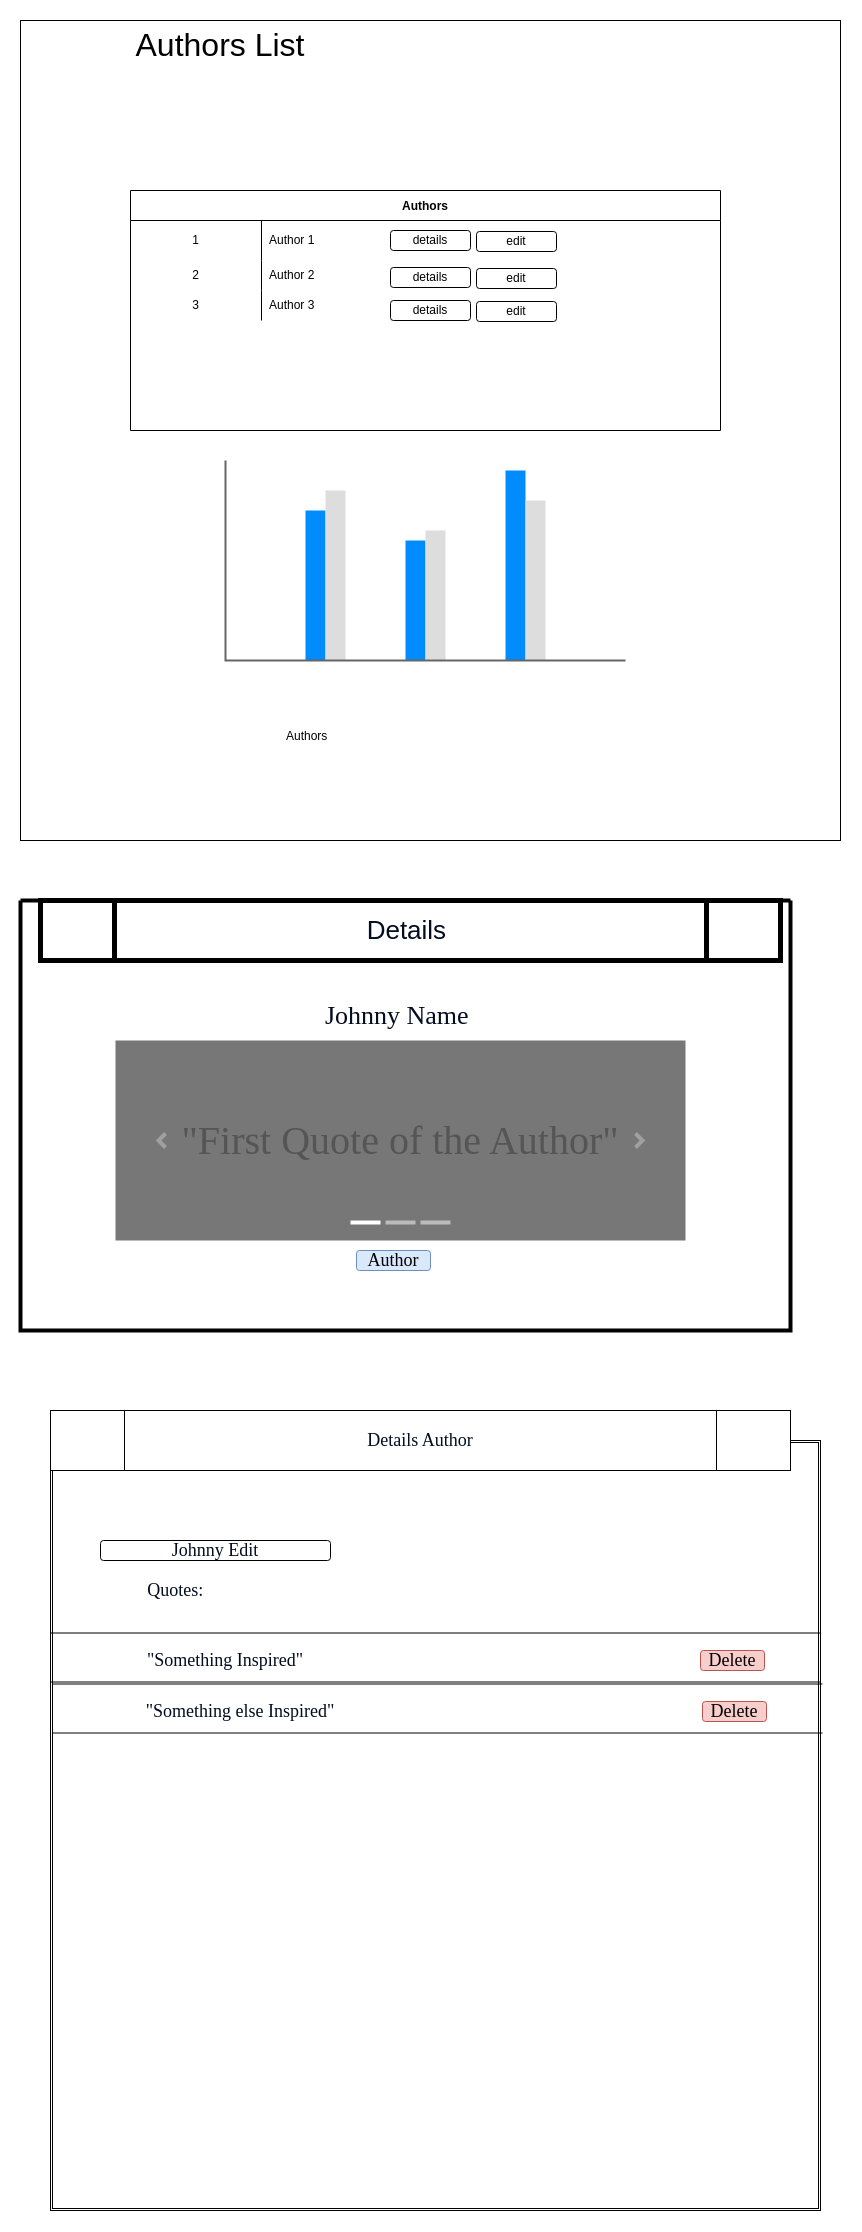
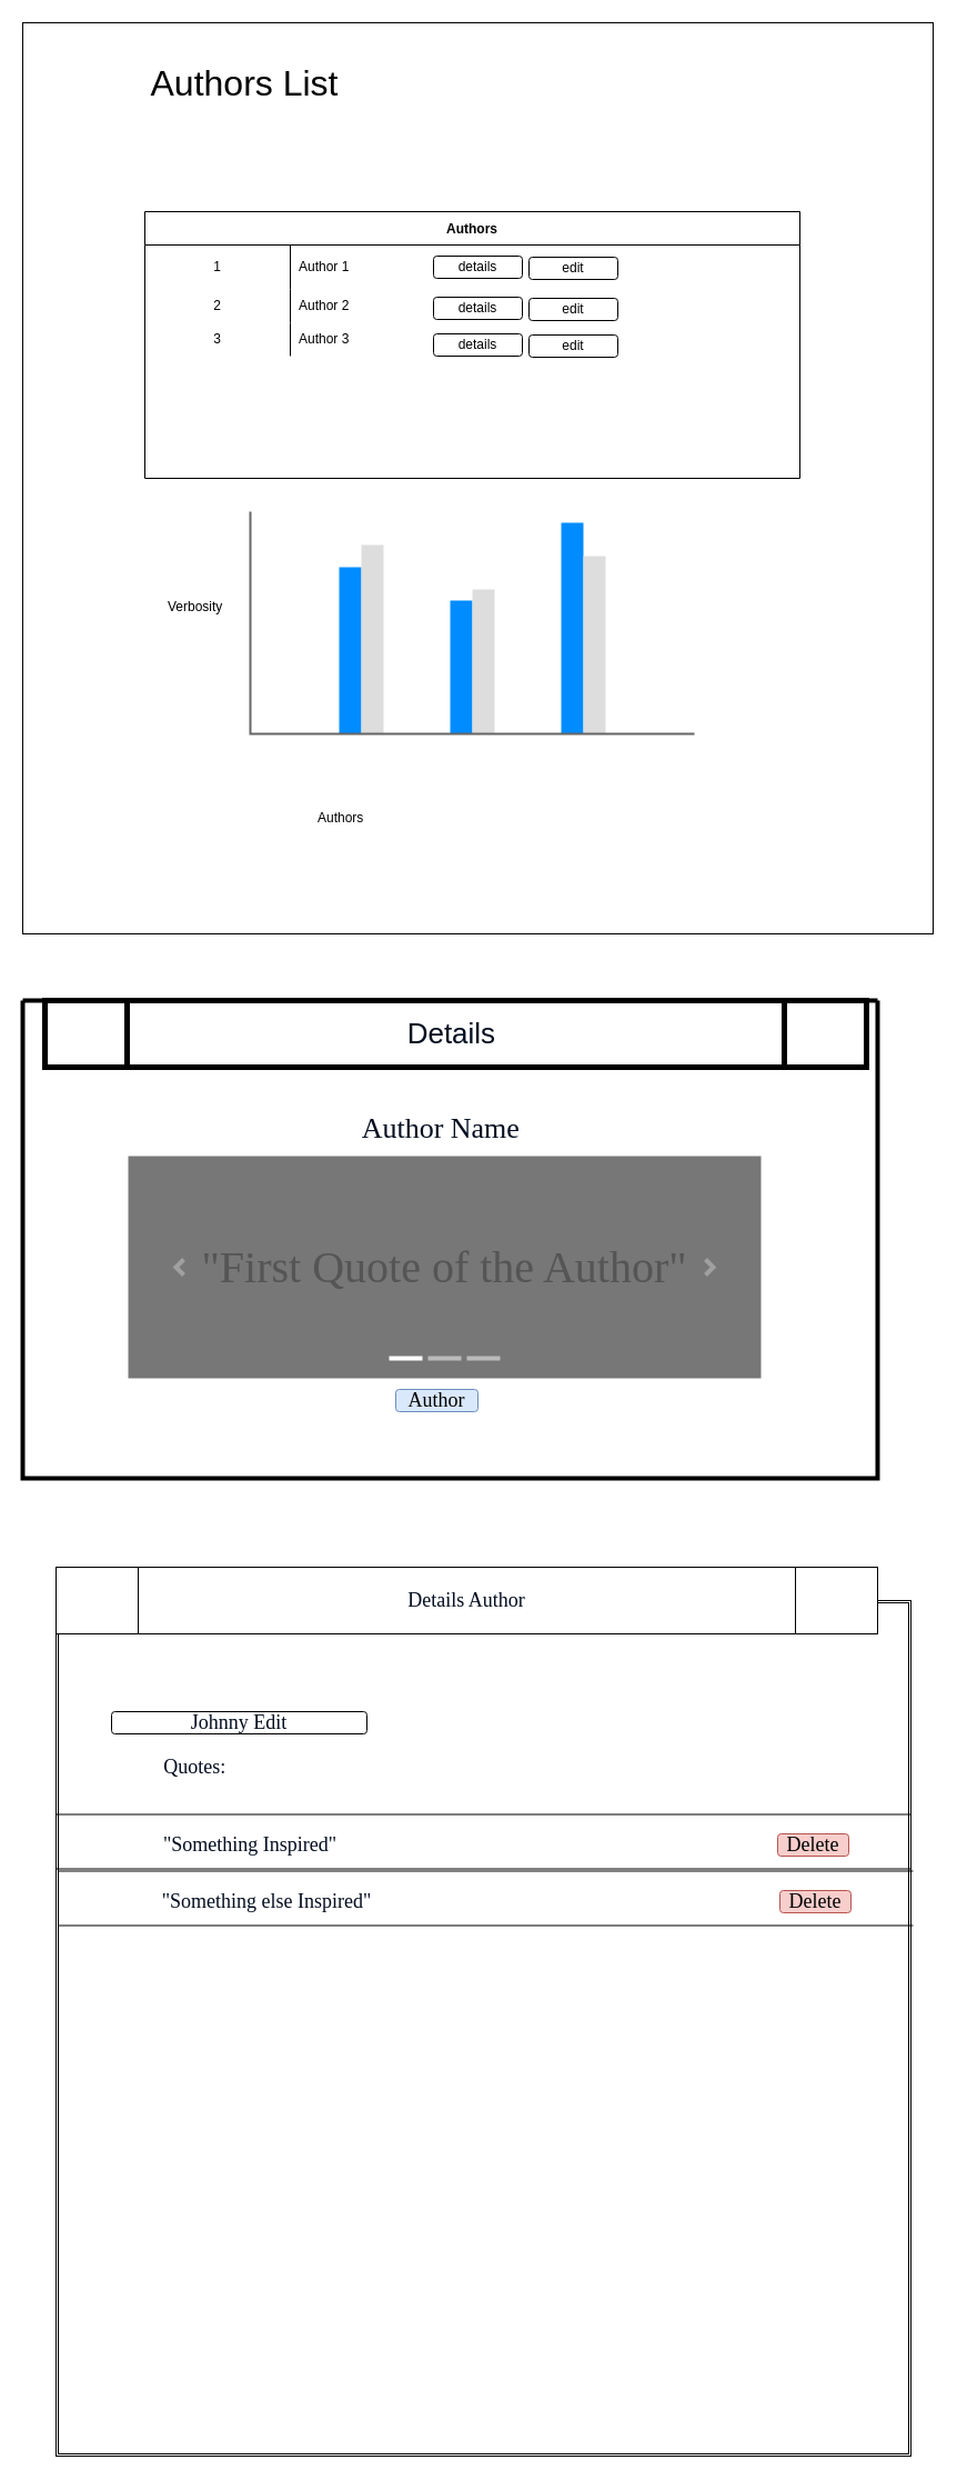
  <mxCell id="0" />
  <mxCell id="1" parent="0" />
  <mxCell id="2" value="" style="whiteSpace=wrap;html=1;aspect=fixed;" vertex="1" parent="1"><mxGeometry x="20" y="20" width="820" height="820" as="geometry" /></mxCell>
  <mxCell id="3" value="Authors" style="shape=table;startSize=30;container=1;collapsible=0;childLayout=tableLayout;fixedRows=1;rowLines=0;fontStyle=1;" vertex="1" parent="1"><mxGeometry x="130" y="190" width="590" height="240" as="geometry" /></mxCell>
  <mxCell id="4" value="" style="shape=tableRow;horizontal=0;startSize=0;swimlaneHead=0;swimlaneBody=0;top=0;left=0;bottom=0;right=0;collapsible=0;dropTarget=0;fillColor=none;points=[[0,0.5],[1,0.5]];portConstraint=eastwest;" vertex="1" parent="3"><mxGeometry y="30" width="590" height="40" as="geometry" /></mxCell>
  <mxCell id="5" value="1" style="shape=partialRectangle;html=1;whiteSpace=wrap;connectable=0;fillColor=none;top=0;left=0;bottom=0;right=0;overflow=hidden;pointerEvents=1;" vertex="1" parent="4"><mxGeometry width="131" height="40" as="geometry"><mxRectangle width="131" height="40" as="alternateBounds" /></mxGeometry></mxCell>
  <mxCell id="6" value="Author 1" style="shape=partialRectangle;html=1;whiteSpace=wrap;connectable=0;fillColor=none;top=0;left=0;bottom=0;right=0;align=left;spacingLeft=6;overflow=hidden;" vertex="1" parent="4"><mxGeometry x="131" width="459" height="40" as="geometry"><mxRectangle width="459" height="40" as="alternateBounds" /></mxGeometry></mxCell>
  <mxCell id="7" value="" style="shape=tableRow;horizontal=0;startSize=0;swimlaneHead=0;swimlaneBody=0;top=0;left=0;bottom=0;right=0;collapsible=0;dropTarget=0;fillColor=none;points=[[0,0.5],[1,0.5]];portConstraint=eastwest;" vertex="1" parent="3"><mxGeometry y="70" width="590" height="30" as="geometry" /></mxCell>
  <mxCell id="8" value="2" style="shape=partialRectangle;html=1;whiteSpace=wrap;connectable=0;fillColor=none;top=0;left=0;bottom=0;right=0;overflow=hidden;" vertex="1" parent="7"><mxGeometry width="131" height="30" as="geometry"><mxRectangle width="131" height="30" as="alternateBounds" /></mxGeometry></mxCell>
  <mxCell id="9" value="Author 2" style="shape=partialRectangle;html=1;whiteSpace=wrap;connectable=0;fillColor=none;top=0;left=0;bottom=0;right=0;align=left;spacingLeft=6;overflow=hidden;" vertex="1" parent="7"><mxGeometry x="131" width="459" height="30" as="geometry"><mxRectangle width="459" height="30" as="alternateBounds" /></mxGeometry></mxCell>
  <mxCell id="10" value="" style="shape=tableRow;horizontal=0;startSize=0;swimlaneHead=0;swimlaneBody=0;top=0;left=0;bottom=0;right=0;collapsible=0;dropTarget=0;fillColor=none;points=[[0,0.5],[1,0.5]];portConstraint=eastwest;" vertex="1" parent="3"><mxGeometry y="100" width="590" height="30" as="geometry" /></mxCell>
  <mxCell id="11" value="3" style="shape=partialRectangle;html=1;whiteSpace=wrap;connectable=0;fillColor=none;top=0;left=0;bottom=0;right=0;overflow=hidden;" vertex="1" parent="10"><mxGeometry width="131" height="30" as="geometry"><mxRectangle width="131" height="30" as="alternateBounds" /></mxGeometry></mxCell>
  <mxCell id="12" value="Author 3" style="shape=partialRectangle;html=1;whiteSpace=wrap;connectable=0;fillColor=none;top=0;left=0;bottom=0;right=0;align=left;spacingLeft=6;overflow=hidden;" vertex="1" parent="10"><mxGeometry x="131" width="459" height="30" as="geometry"><mxRectangle width="459" height="30" as="alternateBounds" /></mxGeometry></mxCell>
  <mxCell id="13" value="" style="verticalLabelPosition=bottom;shadow=0;dashed=0;align=center;html=1;verticalAlign=top;strokeWidth=1;shape=mxgraph.mockup.graphics.columnChart;strokeColor=none;strokeColor2=none;strokeColor3=#666666;fillColor2=#008cff;fillColor3=#dddddd;" vertex="1" parent="1"><mxGeometry x="225" y="460" width="400" height="200" as="geometry" /></mxCell>
  <mxCell id="14" value="Authors" style="text;strokeColor=none;fillColor=none;align=left;verticalAlign=middle;spacingLeft=4;spacingRight=4;overflow=hidden;points=[[0,0.5],[1,0.5]];portConstraint=eastwest;rotatable=0;" vertex="1" parent="1"><mxGeometry x="280" y="720" width="80" height="30" as="geometry" /></mxCell>
+ <mxCell id="15" value="Verbosity" style="text;strokeColor=none;fillColor=none;align=left;verticalAlign=middle;spacingLeft=4;spacingRight=4;overflow=hidden;points=[[0,0.5],[1,0.5]];portConstraint=eastwest;rotatable=0;" vertex="1" parent="1"><mxGeometry x="145" y="530" width="80" height="30" as="geometry" /></mxCell>
  <mxCell id="16" value="details" style="rounded=1;whiteSpace=wrap;html=1;" vertex="1" parent="1"><mxGeometry x="390" y="230" width="80" height="20" as="geometry" /></mxCell>
  <mxCell id="17" value="details" style="rounded=1;whiteSpace=wrap;html=1;" vertex="1" parent="1"><mxGeometry x="390" y="267" width="80" height="20" as="geometry" /></mxCell>
  <mxCell id="18" value="details" style="rounded=1;whiteSpace=wrap;html=1;" vertex="1" parent="1"><mxGeometry x="390" y="300" width="80" height="20" as="geometry" /></mxCell>
  <mxCell id="19" value="edit" style="rounded=1;whiteSpace=wrap;html=1;" vertex="1" parent="1"><mxGeometry x="476" y="301" width="80" height="20" as="geometry" /></mxCell>
  <mxCell id="20" value="edit" style="rounded=1;whiteSpace=wrap;html=1;" vertex="1" parent="1"><mxGeometry x="476" y="268" width="80" height="20" as="geometry" /></mxCell>
  <mxCell id="21" value="edit" style="rounded=1;whiteSpace=wrap;html=1;" vertex="1" parent="1"><mxGeometry x="476" y="231" width="80" height="20" as="geometry" /></mxCell>
- <mxCell id="22" value="Authors List" style="text;html=1;strokeColor=none;fillColor=none;align=center;verticalAlign=middle;whiteSpace=wrap;rounded=0;strokeWidth=5;fontSize=32;" vertex="1" parent="1"><mxGeometry x="130" y="30" width="180" height="30" as="geometry" /></mxCell>
+ <mxCell id="22" value="Authors List" style="text;html=1;strokeColor=none;fillColor=none;align=center;verticalAlign=middle;whiteSpace=wrap;rounded=0;strokeWidth=5;fontSize=32;" vertex="1" parent="1"><mxGeometry x="130" y="60" width="180" height="30" as="geometry" /></mxCell>
  <mxCell id="23" value="" style="swimlane;startSize=0;fontSize=13;fontColor=#1C6FFF;strokeWidth=4;" vertex="1" parent="1"><mxGeometry x="20" y="900" width="770" height="430" as="geometry" /></mxCell>
  <mxCell id="24" value="&lt;font color=&quot;#030d1f&quot; style=&quot;font-size: 26px&quot;&gt;Details&amp;nbsp;&lt;/font&gt;" style="shape=process;whiteSpace=wrap;html=1;backgroundOutline=1;fontSize=13;fontColor=#1C6FFF;strokeWidth=5;" vertex="1" parent="23"><mxGeometry x="20" width="740" height="60" as="geometry" /></mxCell>
- <mxCell id="25" value="Johnny Name&amp;nbsp;" style="text;html=1;strokeColor=none;fillColor=none;align=center;verticalAlign=middle;whiteSpace=wrap;rounded=0;fontFamily=Garamond;fontSize=26;fontColor=#030D1F;" vertex="1" parent="23"><mxGeometry x="260" y="100" width="240" height="30" as="geometry" /></mxCell>
+ <mxCell id="25" value="Author Name&amp;nbsp;" style="text;html=1;strokeColor=none;fillColor=none;align=center;verticalAlign=middle;whiteSpace=wrap;rounded=0;fontFamily=Garamond;fontSize=26;fontColor=#030D1F;" vertex="1" parent="23"><mxGeometry x="260" y="100" width="240" height="30" as="geometry" /></mxCell>
  <mxCell id="26" value="&quot;First Quote of the Author&quot;" style="html=1;shadow=0;dashed=0;strokeColor=none;strokeWidth=1;fillColor=#777777;fontColor=#555555;whiteSpace=wrap;align=center;verticalAlign=middle;fontStyle=0;fontSize=40;fontFamily=Garamond;" vertex="1" parent="23"><mxGeometry x="95" y="140" width="570" height="200" as="geometry" /></mxCell>
  <mxCell id="27" value="" style="html=1;verticalLabelPosition=bottom;labelBackgroundColor=#ffffff;verticalAlign=top;shadow=0;dashed=0;strokeWidth=4;shape=mxgraph.ios7.misc.more;strokeColor=#a0a0a0;fontFamily=Garamond;fontSize=26;fontColor=#030D1F;" vertex="1" parent="26"><mxGeometry x="1" y="0.5" width="7" height="14" relative="1" as="geometry"><mxPoint x="-50" y="-7" as="offset" /></mxGeometry></mxCell>
  <mxCell id="28" value="" style="flipH=1;html=1;verticalLabelPosition=bottom;labelBackgroundColor=#ffffff;verticalAlign=top;shadow=0;dashed=0;strokeWidth=4;shape=mxgraph.ios7.misc.more;strokeColor=#a0a0a0;fontFamily=Garamond;fontSize=26;fontColor=#030D1F;" vertex="1" parent="26"><mxGeometry y="0.5" width="7" height="14" relative="1" as="geometry"><mxPoint x="43" y="-7" as="offset" /></mxGeometry></mxCell>
  <mxCell id="29" value="" style="html=1;shadow=0;strokeColor=none;fillColor=#ffffff;fontFamily=Garamond;fontSize=26;fontColor=#030D1F;" vertex="1" parent="26"><mxGeometry x="0.5" y="1" width="30" height="4" relative="1" as="geometry"><mxPoint x="-50" y="-20" as="offset" /></mxGeometry></mxCell>
  <mxCell id="30" value="" style="html=1;shadow=0;strokeColor=none;fillColor=#BBBBBB;fontFamily=Garamond;fontSize=26;fontColor=#030D1F;" vertex="1" parent="26"><mxGeometry x="0.5" y="1" width="30" height="4" relative="1" as="geometry"><mxPoint x="-15" y="-20" as="offset" /></mxGeometry></mxCell>
  <mxCell id="31" value="" style="html=1;shadow=0;strokeColor=none;fillColor=#BBBBBB;fontFamily=Garamond;fontSize=26;fontColor=#030D1F;" vertex="1" parent="26"><mxGeometry x="0.5" y="1" width="30" height="4" relative="1" as="geometry"><mxPoint x="20" y="-20" as="offset" /></mxGeometry></mxCell>
  <mxCell id="32" value="Author" style="rounded=1;whiteSpace=wrap;html=1;fontFamily=Garamond;fontSize=18;strokeWidth=1;fillColor=#dae8fc;strokeColor=#6c8ebf;" vertex="1" parent="23"><mxGeometry x="336" y="350" width="74" height="20" as="geometry" /></mxCell>
  <mxCell id="33" value="" style="shape=ext;double=1;whiteSpace=wrap;html=1;aspect=fixed;fontFamily=Garamond;fontSize=18;fontColor=#030D1F;strokeWidth=1;" vertex="1" parent="1"><mxGeometry x="50" y="1440" width="770" height="770" as="geometry" /></mxCell>
  <mxCell id="34" value="Details Author" style="shape=process;whiteSpace=wrap;html=1;backgroundOutline=1;fontFamily=Garamond;fontSize=18;fontColor=#030D1F;strokeWidth=1;" vertex="1" parent="1"><mxGeometry x="50" y="1410" width="740" height="60" as="geometry" /></mxCell>
  <mxCell id="35" value="Johnny Edit" style="rounded=1;whiteSpace=wrap;html=1;fontFamily=Garamond;fontSize=18;fontColor=#030D1F;strokeWidth=1;" vertex="1" parent="1"><mxGeometry x="100" y="1540" width="230" height="20" as="geometry" /></mxCell>
  <mxCell id="36" value="Quotes:&amp;nbsp;" style="text;html=1;strokeColor=none;fillColor=none;align=center;verticalAlign=middle;whiteSpace=wrap;rounded=0;fontFamily=Garamond;fontSize=18;fontColor=#030D1F;" vertex="1" parent="1"><mxGeometry x="110" y="1575" width="135" height="30" as="geometry" /></mxCell>
  <mxCell id="37" value="" style="endArrow=none;html=1;rounded=0;fontFamily=Garamond;fontSize=18;fontColor=#030D1F;entryX=1;entryY=0.25;entryDx=0;entryDy=0;exitX=0;exitY=0.25;exitDx=0;exitDy=0;" edge="1" parent="1" source="33" target="33"><mxGeometry width="50" height="50" relative="1" as="geometry"><mxPoint x="441" y="1577" as="sourcePoint" /><mxPoint x="491" y="1527" as="targetPoint" /><Array as="points" /></mxGeometry></mxCell>
  <mxCell id="38" value="" style="endArrow=none;html=1;rounded=0;fontFamily=Garamond;fontSize=18;fontColor=#030D1F;entryX=1;entryY=0.25;entryDx=0;entryDy=0;exitX=0;exitY=0.25;exitDx=0;exitDy=0;" edge="1" parent="1"><mxGeometry width="50" height="50" relative="1" as="geometry"><mxPoint x="50" y="1681.5" as="sourcePoint" /><mxPoint x="820" y="1681.5" as="targetPoint" /><Array as="points" /></mxGeometry></mxCell>
  <mxCell id="39" value="&quot;Something Inspired&quot;" style="text;html=1;strokeColor=none;fillColor=none;align=center;verticalAlign=middle;whiteSpace=wrap;rounded=0;fontFamily=Garamond;fontSize=18;fontColor=#030D1F;" vertex="1" parent="1"><mxGeometry x="140" y="1640" width="170" height="40" as="geometry" /></mxCell>
  <mxCell id="40" value="Delete" style="rounded=1;whiteSpace=wrap;html=1;fontFamily=Garamond;fontSize=18;strokeWidth=1;fillColor=#f8cecc;strokeColor=#b85450;" vertex="1" parent="1"><mxGeometry x="700" y="1650" width="64" height="20" as="geometry" /></mxCell>
  <mxCell id="41" value="" style="endArrow=none;html=1;rounded=0;fontFamily=Garamond;fontSize=18;fontColor=#030D1F;entryX=1;entryY=0.25;entryDx=0;entryDy=0;exitX=0;exitY=0.25;exitDx=0;exitDy=0;" edge="1" parent="1"><mxGeometry width="50" height="50" relative="1" as="geometry"><mxPoint x="52" y="1683.5" as="sourcePoint" /><mxPoint x="822" y="1683.5" as="targetPoint" /><Array as="points" /></mxGeometry></mxCell>
  <mxCell id="42" value="" style="endArrow=none;html=1;rounded=0;fontFamily=Garamond;fontSize=18;fontColor=#030D1F;entryX=1;entryY=0.25;entryDx=0;entryDy=0;exitX=0;exitY=0.25;exitDx=0;exitDy=0;" edge="1" parent="1"><mxGeometry width="50" height="50" relative="1" as="geometry"><mxPoint x="52" y="1732.5" as="sourcePoint" /><mxPoint x="822" y="1732.5" as="targetPoint" /><Array as="points" /></mxGeometry></mxCell>
  <mxCell id="43" value="&quot;Something else Inspired&quot;" style="text;html=1;strokeColor=none;fillColor=none;align=center;verticalAlign=middle;whiteSpace=wrap;rounded=0;fontFamily=Garamond;fontSize=18;fontColor=#030D1F;" vertex="1" parent="1"><mxGeometry x="131" y="1691" width="218" height="40" as="geometry" /></mxCell>
  <mxCell id="44" value="Delete" style="rounded=1;whiteSpace=wrap;html=1;fontFamily=Garamond;fontSize=18;strokeWidth=1;fillColor=#f8cecc;strokeColor=#b85450;" vertex="1" parent="1"><mxGeometry x="702" y="1701" width="64" height="20" as="geometry" /></mxCell>
